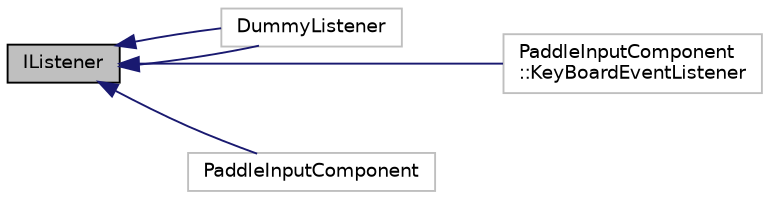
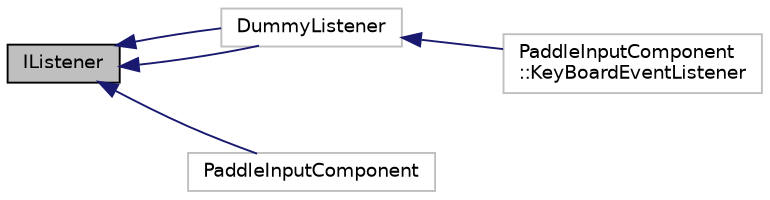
  digraph {
    rankdir=LR
    node [color=grey75 fillcolor=white fontname=Helvetica fontsize=10 shape=record style=filled]
    edge [color=midnightblue dir=back fontname=Helvetica fontsize=10 labelfontname=Helvetica labelfontsize=10 style=solid]
    n1 [color=black fillcolor=grey75 fontcolor=black height=0.2 label=IListener width=0.4]
    n2 [height=0.2 label=DummyListener width=0.4]
    n3 [height=0.2 label="PaddleInputComponent\l::KeyBoardEventListener" width=0.4]
    n4 [height=0.2 label=PaddleInputComponent width=0.4]
    n1 -> n2
    n1 -> n2
-   n1 -> n3
+   n2 -> n3
    n1 -> n4
  }
